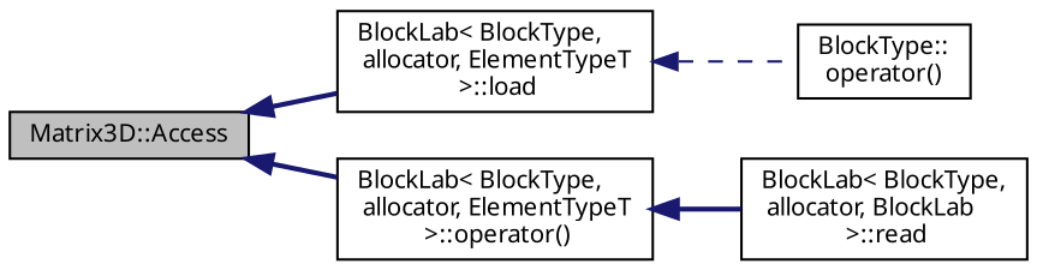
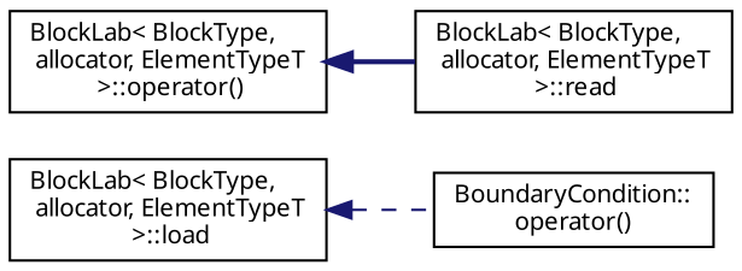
  digraph {
    fontname="Noto Sans"
    rankdir=LR
    node [color=black fillcolor=white fontname="Noto Sans" fontsize=10 shape=record style=filled]
    edge [color=midnightblue dir=back fontname="Noto Sans" fontsize=10 labelfontname=Helvetica labelfontsize=10 style=bold]
-   n1 [fillcolor=grey75 fontcolor=black height=0.2 label="Matrix3D::Access" width=0.4]
    n2 [height=0.2 label="BlockLab\< BlockType,\l allocator, ElementTypeT\l \>::load" width=0.4]
    n3 [height=0.2 label="BlockLab\< BlockType,\l allocator, ElementTypeT\l \>::operator()" width=0.4]
-   n4 [height=0.2 label="BlockType::\loperator()" width=0.4]
-   n5 [height=0.2 label="BlockLab\< BlockType,\l allocator, BlockLab\l \>::read" width=0.4]
-   n1 -> n2
-   n1 -> n3
+   n4 [height=0.2 label="BoundaryCondition::\loperator()" width=0.4]
+   n5 [height=0.2 label="BlockLab\< BlockType,\l allocator, ElementTypeT\l \>::read" width=0.4]
    n2 -> n4 [style=dashed]
    n3 -> n5
  }
